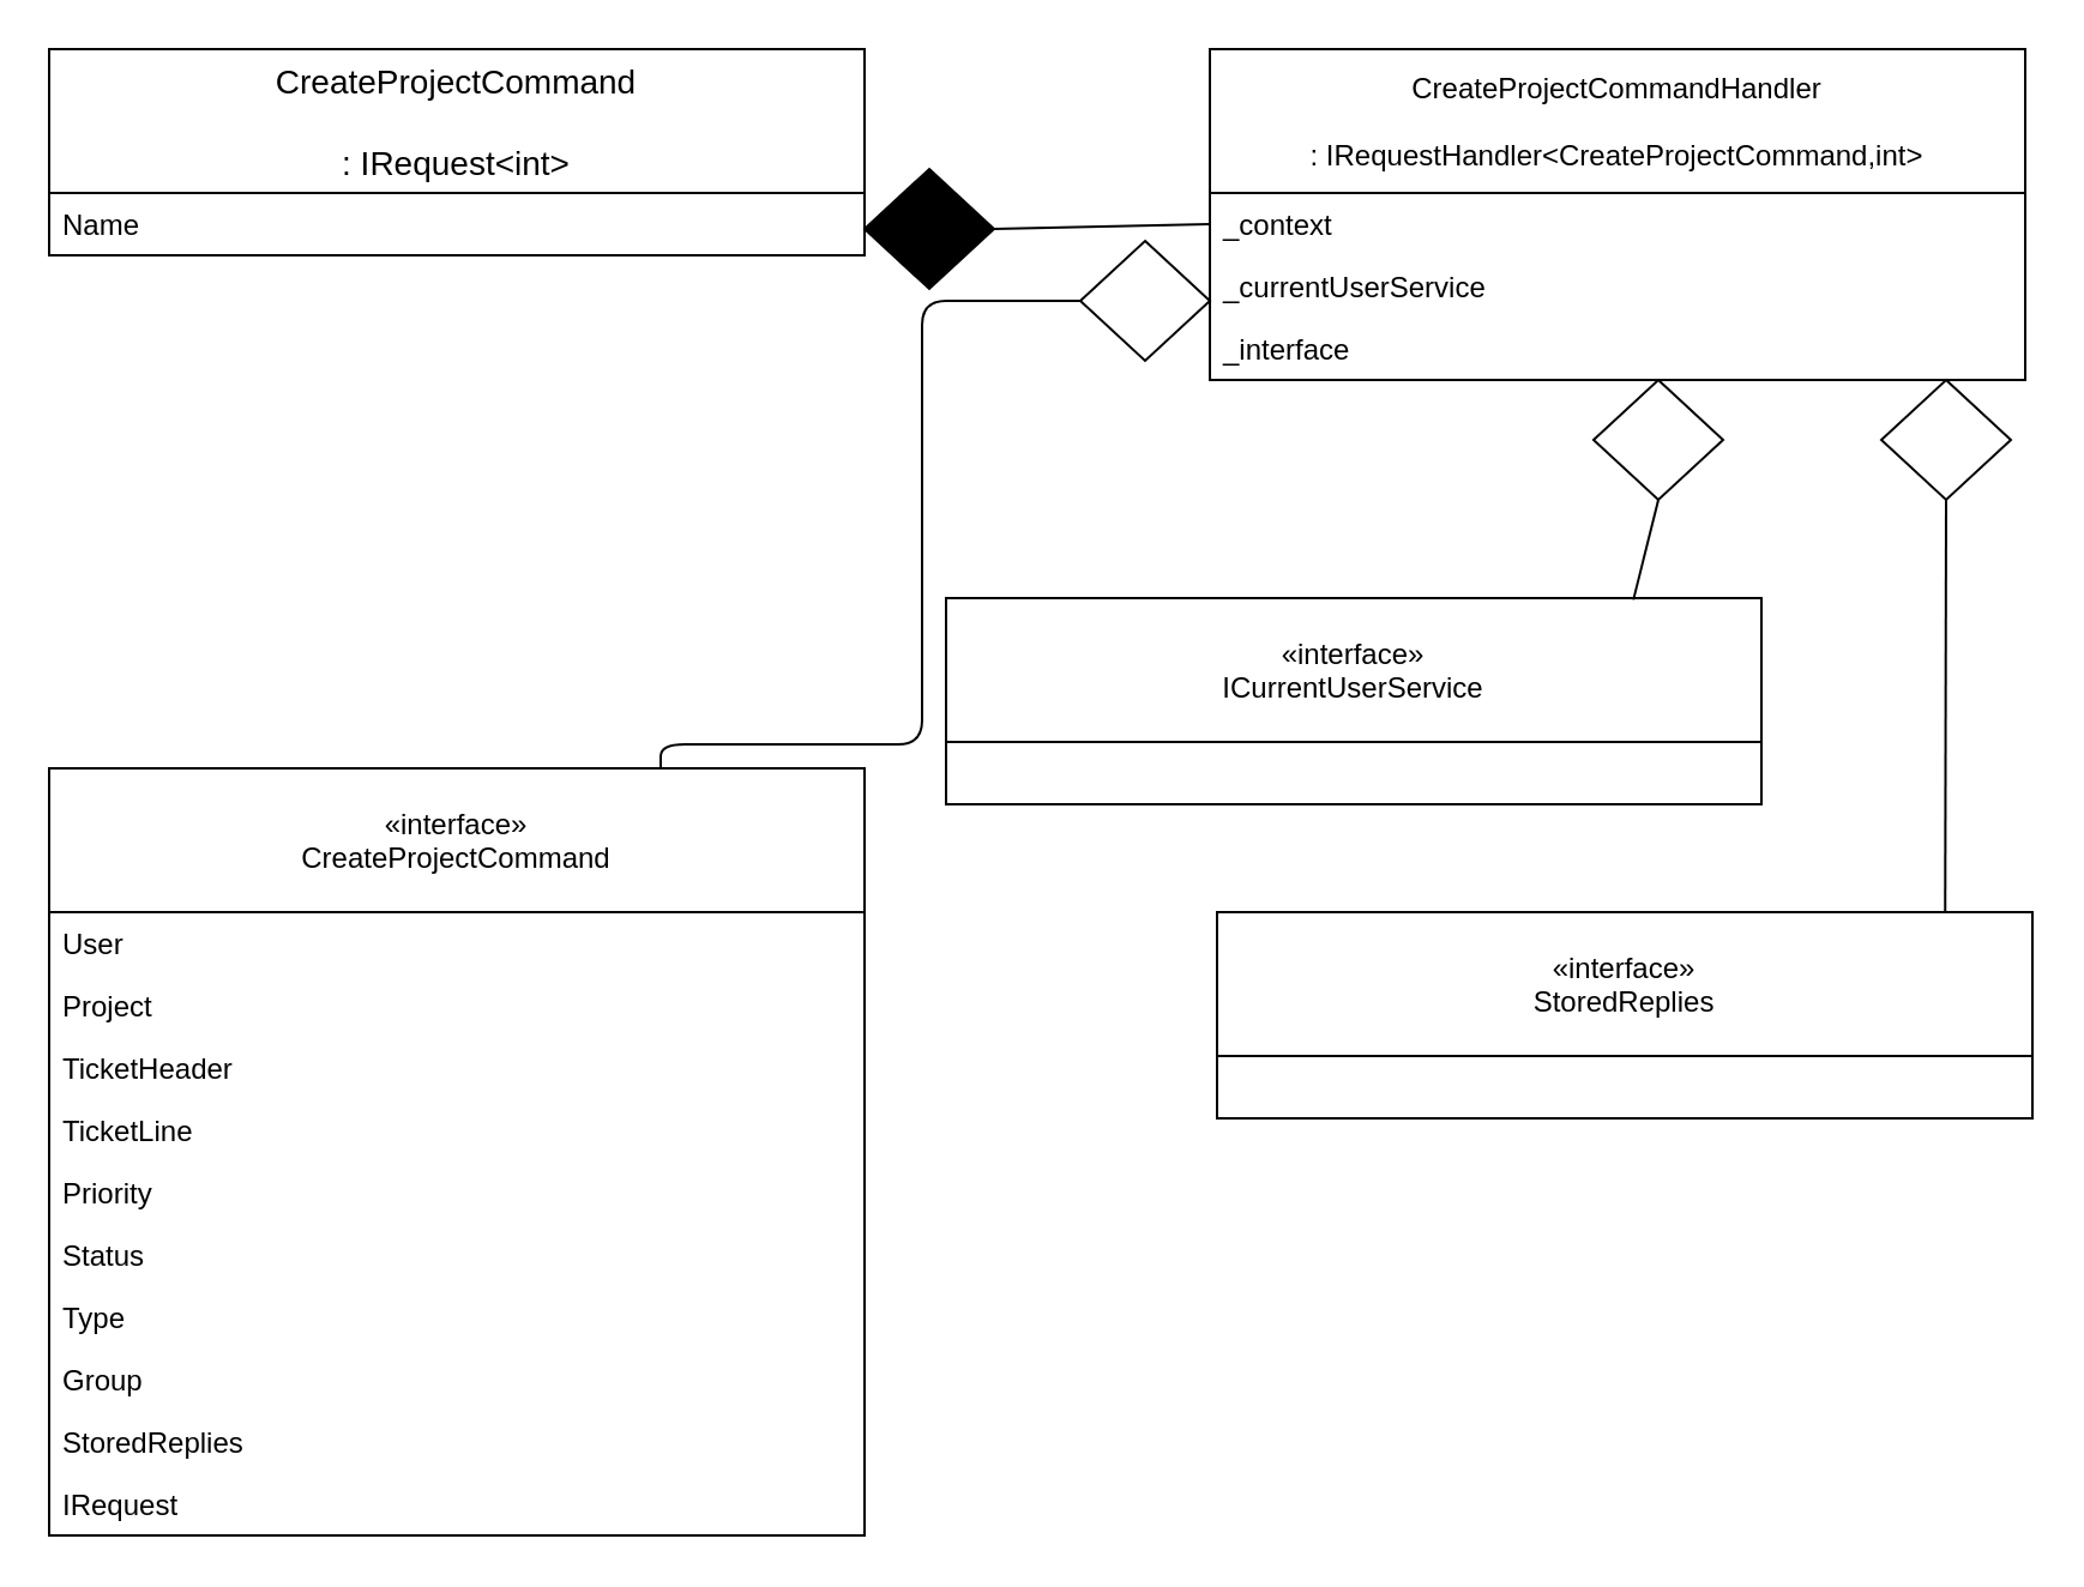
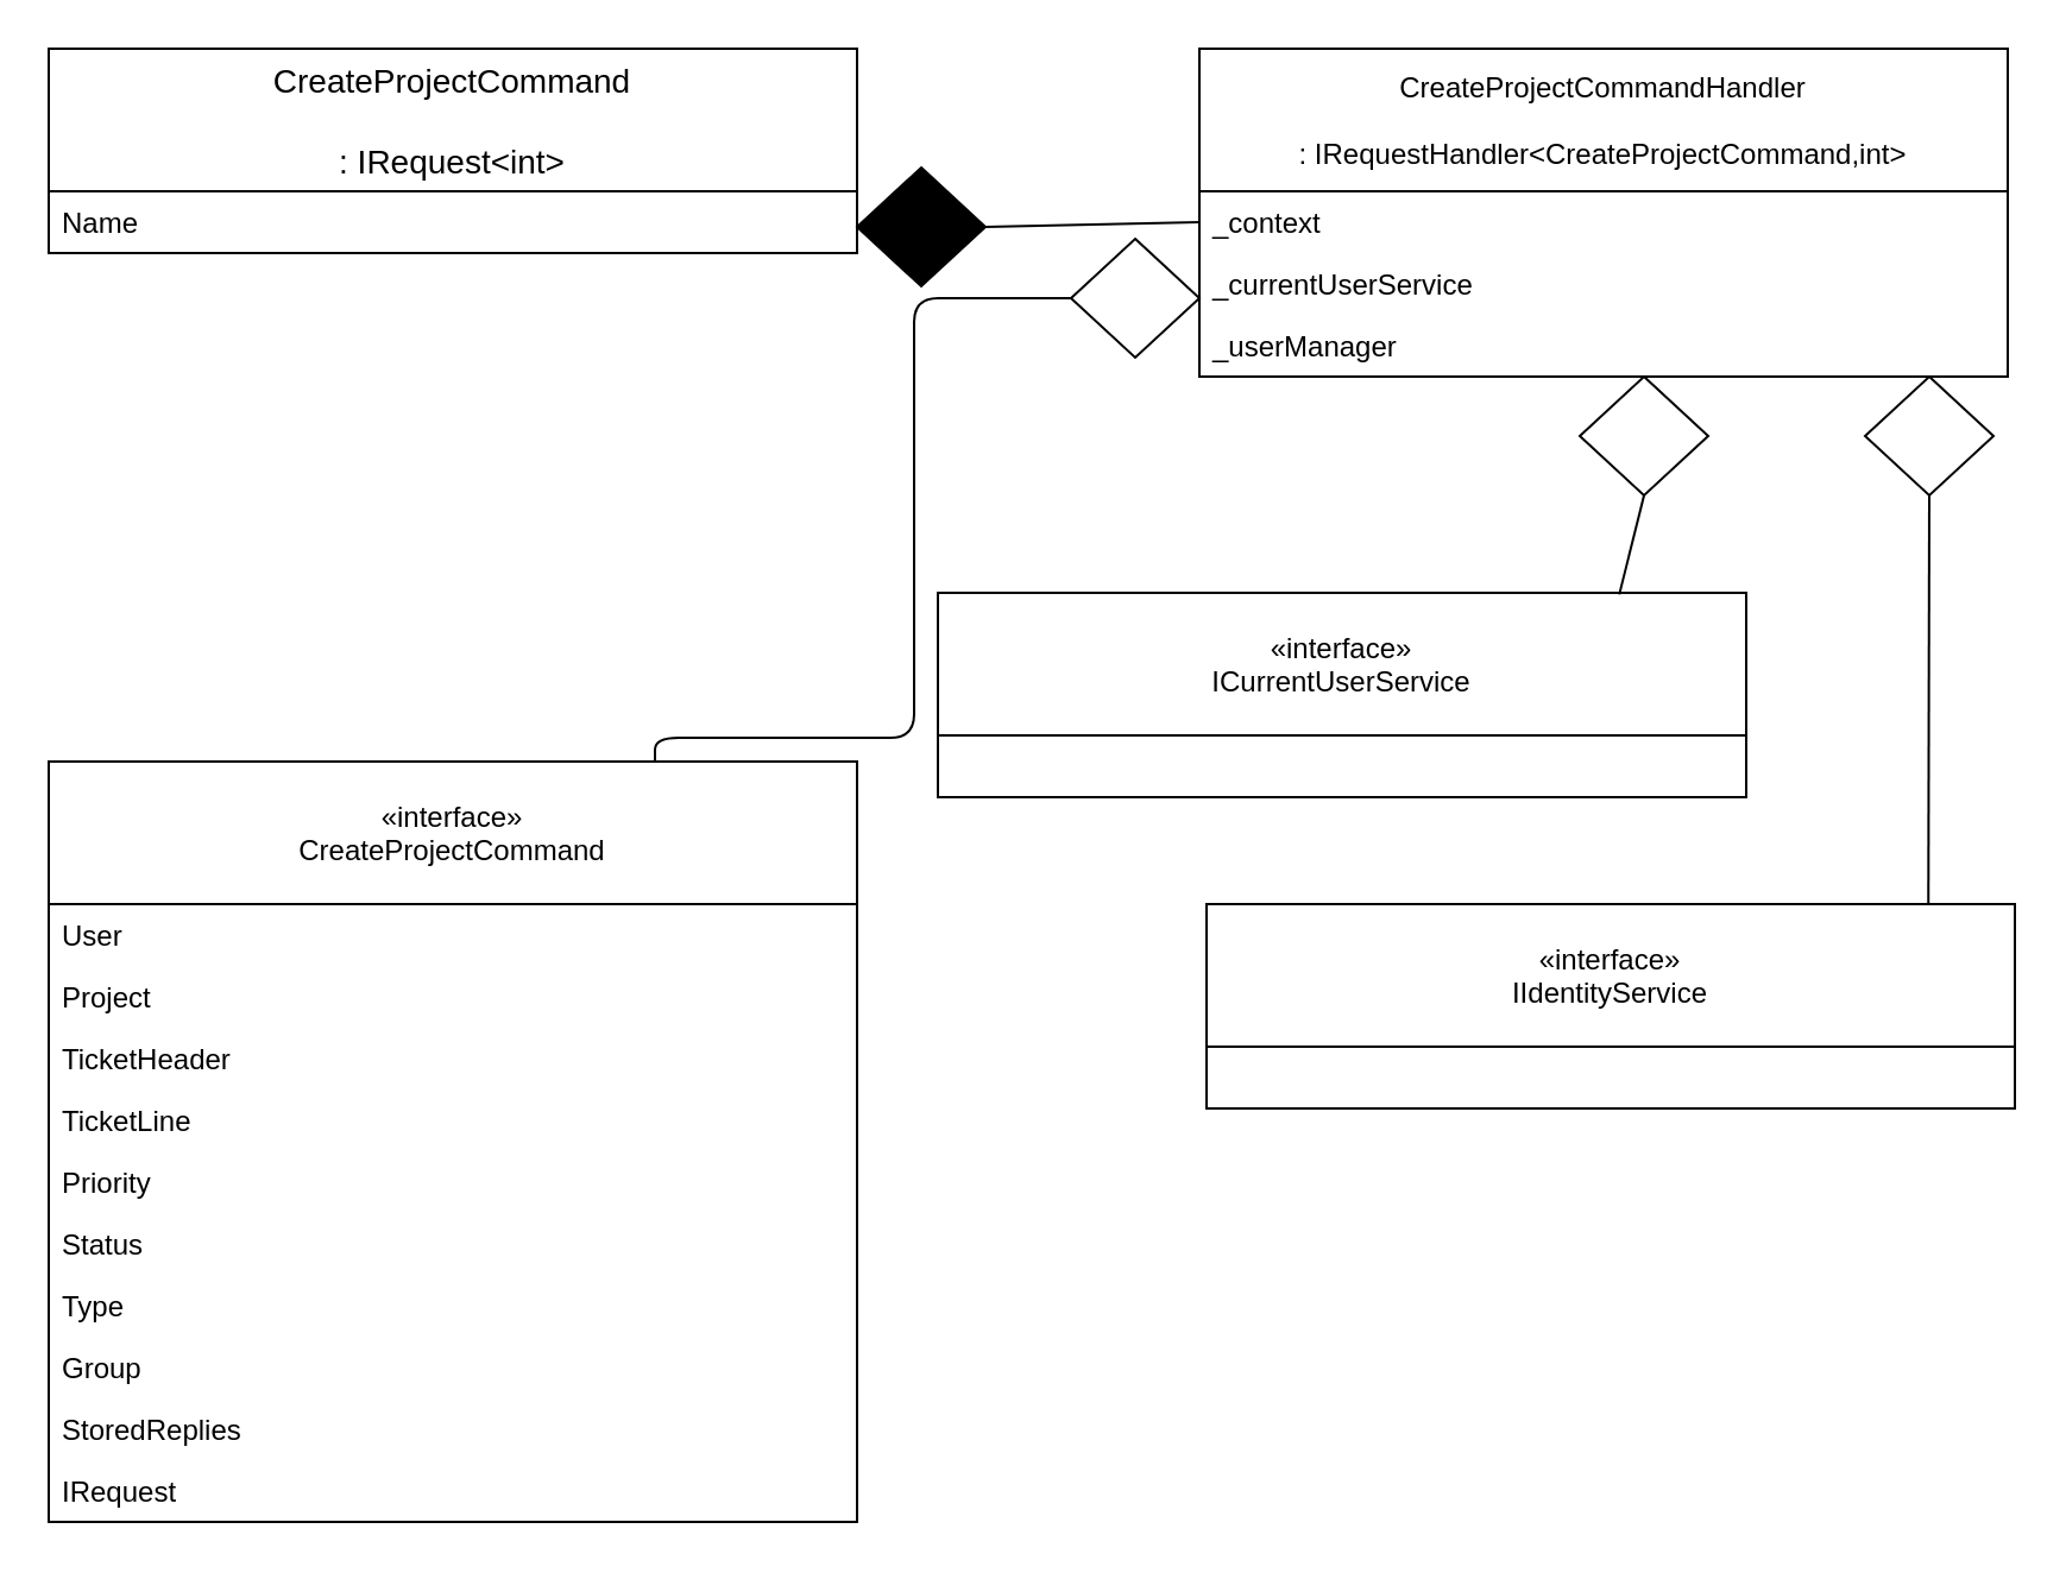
  <mxCell id="0" />
  <mxCell id="1" parent="0" />
  <mxCell id="2" value="«interface»&#10;CreateProjectCommand" style="swimlane;fontStyle=0;childLayout=stackLayout;horizontal=1;startSize=60;fillColor=none;horizontalStack=0;resizeParent=1;resizeParentMax=0;resizeLast=0;collapsible=1;marginBottom=0;" parent="1" vertex="1"><mxGeometry x="20" y="320" width="340" height="320" as="geometry" /></mxCell>
  <mxCell id="3" value="User" style="text;strokeColor=none;fillColor=none;align=left;verticalAlign=top;spacingLeft=4;spacingRight=4;overflow=hidden;rotatable=0;points=[[0,0.5],[1,0.5]];portConstraint=eastwest;" parent="2" vertex="1"><mxGeometry y="60" width="340" height="26" as="geometry" /></mxCell>
  <mxCell id="4" value="Project" style="text;strokeColor=none;fillColor=none;align=left;verticalAlign=top;spacingLeft=4;spacingRight=4;overflow=hidden;rotatable=0;points=[[0,0.5],[1,0.5]];portConstraint=eastwest;" parent="2" vertex="1"><mxGeometry y="86" width="340" height="26" as="geometry" /></mxCell>
  <mxCell id="5" value="TicketHeader" style="text;strokeColor=none;fillColor=none;align=left;verticalAlign=top;spacingLeft=4;spacingRight=4;overflow=hidden;rotatable=0;points=[[0,0.5],[1,0.5]];portConstraint=eastwest;" parent="2" vertex="1"><mxGeometry y="112" width="340" height="26" as="geometry" /></mxCell>
  <mxCell id="6" value="TicketLine" style="text;strokeColor=none;fillColor=none;align=left;verticalAlign=top;spacingLeft=4;spacingRight=4;overflow=hidden;rotatable=0;points=[[0,0.5],[1,0.5]];portConstraint=eastwest;" parent="2" vertex="1"><mxGeometry y="138" width="340" height="26" as="geometry" /></mxCell>
  <mxCell id="7" value="Priority" style="text;strokeColor=none;fillColor=none;align=left;verticalAlign=top;spacingLeft=4;spacingRight=4;overflow=hidden;rotatable=0;points=[[0,0.5],[1,0.5]];portConstraint=eastwest;" parent="2" vertex="1"><mxGeometry y="164" width="340" height="26" as="geometry" /></mxCell>
  <mxCell id="8" value="Status" style="text;strokeColor=none;fillColor=none;align=left;verticalAlign=top;spacingLeft=4;spacingRight=4;overflow=hidden;rotatable=0;points=[[0,0.5],[1,0.5]];portConstraint=eastwest;" parent="2" vertex="1"><mxGeometry y="190" width="340" height="26" as="geometry" /></mxCell>
  <mxCell id="9" value="Type" style="text;strokeColor=none;fillColor=none;align=left;verticalAlign=top;spacingLeft=4;spacingRight=4;overflow=hidden;rotatable=0;points=[[0,0.5],[1,0.5]];portConstraint=eastwest;" parent="2" vertex="1"><mxGeometry y="216" width="340" height="26" as="geometry" /></mxCell>
  <mxCell id="10" value="Group" style="text;strokeColor=none;fillColor=none;align=left;verticalAlign=top;spacingLeft=4;spacingRight=4;overflow=hidden;rotatable=0;points=[[0,0.5],[1,0.5]];portConstraint=eastwest;" parent="2" vertex="1"><mxGeometry y="242" width="340" height="26" as="geometry" /></mxCell>
  <mxCell id="11" value="StoredReplies" style="text;strokeColor=none;fillColor=none;align=left;verticalAlign=top;spacingLeft=4;spacingRight=4;overflow=hidden;rotatable=0;points=[[0,0.5],[1,0.5]];portConstraint=eastwest;" parent="2" vertex="1"><mxGeometry y="268" width="340" height="26" as="geometry" /></mxCell>
  <mxCell id="12" value="IRequest" style="text;strokeColor=none;fillColor=none;align=left;verticalAlign=top;spacingLeft=4;spacingRight=4;overflow=hidden;rotatable=0;points=[[0,0.5],[1,0.5]];portConstraint=eastwest;" parent="2" vertex="1"><mxGeometry y="294" width="340" height="26" as="geometry" /></mxCell>
  <mxCell id="13" value="CreateProjectCommand&#10;&#10;: IRequest&lt;int&gt;" style="swimlane;fontStyle=0;childLayout=stackLayout;horizontal=1;startSize=60;horizontalStack=0;resizeParent=1;resizeParentMax=0;resizeLast=0;collapsible=1;marginBottom=0;align=center;fontSize=14;" parent="1" vertex="1"><mxGeometry x="20" y="20" width="340" height="86" as="geometry" /></mxCell>
  <mxCell id="14" value="Name" style="text;strokeColor=none;fillColor=none;align=left;verticalAlign=top;spacingLeft=4;spacingRight=4;overflow=hidden;rotatable=0;points=[[0,0.5],[1,0.5]];portConstraint=eastwest;" parent="13" vertex="1"><mxGeometry y="60" width="340" height="26" as="geometry" /></mxCell>
  <mxCell id="15" value="CreateProjectCommandHandler&#10;&#10;: IRequestHandler&lt;CreateProjectCommand,int&gt;" style="swimlane;fontStyle=0;childLayout=stackLayout;horizontal=1;startSize=60;fillColor=none;horizontalStack=0;resizeParent=1;resizeParentMax=0;resizeLast=0;collapsible=1;marginBottom=0;" parent="1" vertex="1"><mxGeometry x="504" y="20" width="340" height="138" as="geometry" /></mxCell>
  <mxCell id="16" value="_context" style="text;strokeColor=none;fillColor=none;align=left;verticalAlign=top;spacingLeft=4;spacingRight=4;overflow=hidden;rotatable=0;points=[[0,0.5],[1,0.5]];portConstraint=eastwest;" parent="15" vertex="1"><mxGeometry y="60" width="340" height="26" as="geometry" /></mxCell>
  <mxCell id="17" value="_currentUserService" style="text;strokeColor=none;fillColor=none;align=left;verticalAlign=top;spacingLeft=4;spacingRight=4;overflow=hidden;rotatable=0;points=[[0,0.5],[1,0.5]];portConstraint=eastwest;" parent="15" vertex="1"><mxGeometry y="86" width="340" height="26" as="geometry" /></mxCell>
- <mxCell id="18" value="_interface" style="text;strokeColor=none;fillColor=none;align=left;verticalAlign=top;spacingLeft=4;spacingRight=4;overflow=hidden;rotatable=0;points=[[0,0.5],[1,0.5]];portConstraint=eastwest;" vertex="1" parent="15"><mxGeometry y="112" width="340" height="26" as="geometry" /></mxCell>
+ <mxCell id="18" value="_userManager" style="text;strokeColor=none;fillColor=none;align=left;verticalAlign=top;spacingLeft=4;spacingRight=4;overflow=hidden;rotatable=0;points=[[0,0.5],[1,0.5]];portConstraint=eastwest;" vertex="1" parent="15"><mxGeometry y="112" width="340" height="26" as="geometry" /></mxCell>
  <mxCell id="19" value="" style="endArrow=none;html=1;entryX=0;entryY=0.5;entryDx=0;entryDy=0;exitX=1;exitY=0.5;exitDx=0;exitDy=0;exitPerimeter=0;" parent="1" source="20" target="16" edge="1"><mxGeometry width="50" height="50" relative="1" as="geometry"><mxPoint x="414" y="93" as="sourcePoint" /><mxPoint x="544" y="350" as="targetPoint" /></mxGeometry></mxCell>
  <mxCell id="20" value="" style="strokeWidth=1;html=1;shape=mxgraph.flowchart.decision;whiteSpace=wrap;fillColor=#000000;" parent="1" vertex="1"><mxGeometry x="360" y="70" width="54" height="50" as="geometry" /></mxCell>
  <mxCell id="21" value="" style="endArrow=none;html=1;entryX=0.75;entryY=0;entryDx=0;entryDy=0;exitX=0;exitY=0.5;exitDx=0;exitDy=0;exitPerimeter=0;" parent="1" source="22" target="2" edge="1"><mxGeometry width="50" height="50" relative="1" as="geometry"><mxPoint x="414" y="193" as="sourcePoint" /><mxPoint x="350" y="410" as="targetPoint" /><Array as="points"><mxPoint x="384" y="125" /><mxPoint x="384" y="310" /><mxPoint x="275" y="310" /></Array></mxGeometry></mxCell>
  <mxCell id="22" value="" style="strokeWidth=1;html=1;shape=mxgraph.flowchart.decision;whiteSpace=wrap;" parent="1" vertex="1"><mxGeometry x="450" y="100" width="54" height="50" as="geometry" /></mxCell>
  <mxCell id="23" value="" style="endArrow=none;html=1;exitX=0.5;exitY=1;exitDx=0;exitDy=0;exitPerimeter=0;entryX=0.843;entryY=0.008;entryDx=0;entryDy=0;entryPerimeter=0;" parent="1" source="24" target="25" edge="1"><mxGeometry width="50" height="50" relative="1" as="geometry"><mxPoint x="710" y="342.69" as="sourcePoint" /><mxPoint x="848.14" y="670.002" as="targetPoint" /><Array as="points" /></mxGeometry></mxCell>
  <mxCell id="24" value="" style="strokeWidth=1;html=1;shape=mxgraph.flowchart.decision;whiteSpace=wrap;" parent="1" vertex="1"><mxGeometry x="664" y="158" width="54" height="50" as="geometry" /></mxCell>
  <mxCell id="25" value="«interface»&#10;ICurrentUserService" style="swimlane;fontStyle=0;childLayout=stackLayout;horizontal=1;startSize=60;fillColor=none;horizontalStack=0;resizeParent=1;resizeParentMax=0;resizeLast=0;collapsible=1;marginBottom=0;" parent="1" vertex="1"><mxGeometry x="394" y="249" width="340" height="86" as="geometry" /></mxCell>
- <mxCell id="26" value="«interface»&#10;StoredReplies" style="swimlane;fontStyle=0;childLayout=stackLayout;horizontal=1;startSize=60;fillColor=none;horizontalStack=0;resizeParent=1;resizeParentMax=0;resizeLast=0;collapsible=1;marginBottom=0;" parent="1" vertex="1"><mxGeometry x="507" y="380" width="340" height="86" as="geometry" /></mxCell>
+ <mxCell id="26" value="«interface»&#10;IIdentityService" style="swimlane;fontStyle=0;childLayout=stackLayout;horizontal=1;startSize=60;fillColor=none;horizontalStack=0;resizeParent=1;resizeParentMax=0;resizeLast=0;collapsible=1;marginBottom=0;" parent="1" vertex="1"><mxGeometry x="507" y="380" width="340" height="86" as="geometry" /></mxCell>
  <mxCell id="27" value="" style="endArrow=none;html=1;exitX=0.5;exitY=1;exitDx=0;exitDy=0;exitPerimeter=0;entryX=0.843;entryY=0.008;entryDx=0;entryDy=0;entryPerimeter=0;" parent="1" source="28" edge="1"><mxGeometry width="50" height="50" relative="1" as="geometry"><mxPoint x="830" y="488" as="sourcePoint" /><mxPoint x="810.62" y="379.998" as="targetPoint" /><Array as="points" /></mxGeometry></mxCell>
  <mxCell id="28" value="" style="strokeWidth=1;html=1;shape=mxgraph.flowchart.decision;whiteSpace=wrap;" parent="1" vertex="1"><mxGeometry x="784" y="158" width="54" height="50" as="geometry" /></mxCell>
